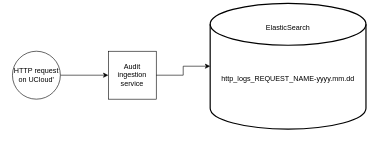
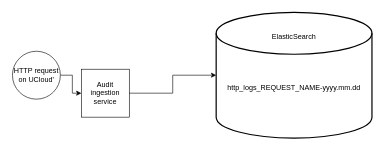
  <mxCell id="0" />
  <mxCell id="1" parent="0" />
- <mxCell id="2" value="&lt;div&gt;ElasticSearch&lt;/div&gt;&lt;div&gt;&lt;br&gt;&lt;/div&gt;&lt;div&gt;&lt;br&gt;&lt;/div&gt;&lt;div&gt;&lt;br&gt;&lt;/div&gt;&lt;div&gt;&lt;br&gt;&lt;/div&gt;&lt;div&gt;&lt;br&gt;&lt;/div&gt;&lt;div&gt;http_logs_REQUEST_NAME-yyyy.mm.dd&lt;br&gt;&lt;/div&gt;&lt;div&gt;&lt;br&gt;&lt;/div&gt;&lt;div&gt;&lt;br&gt;&lt;/div&gt;&lt;div&gt;&lt;br&gt;&lt;/div&gt;" style="strokeWidth=2;html=1;shape=mxgraph.flowchart.database;whiteSpace=wrap;" vertex="1" parent="1"><mxGeometry x="350" y="5" width="260" height="210" as="geometry" /></mxCell>
+ <mxCell id="2" value="&lt;div&gt;ElasticSearch&lt;/div&gt;&lt;div&gt;&lt;br&gt;&lt;/div&gt;&lt;div&gt;&lt;br&gt;&lt;/div&gt;&lt;div&gt;&lt;br&gt;&lt;/div&gt;&lt;div&gt;&lt;br&gt;&lt;/div&gt;&lt;div&gt;&lt;br&gt;&lt;/div&gt;&lt;div&gt;http_logs_REQUEST_NAME-yyyy.mm.dd&lt;br&gt;&lt;/div&gt;&lt;div&gt;&lt;br&gt;&lt;/div&gt;&lt;div&gt;&lt;br&gt;&lt;/div&gt;&lt;div&gt;&lt;br&gt;&lt;/div&gt;" style="strokeWidth=2;html=1;shape=mxgraph.flowchart.database;whiteSpace=wrap;" vertex="1" parent="1"><mxGeometry x="360" y="20" width="260" height="210" as="geometry" /></mxCell>
  <mxCell id="3" style="edgeStyle=orthogonalEdgeStyle;rounded=0;orthogonalLoop=1;jettySize=auto;html=1;exitX=1;exitY=0.5;exitDx=0;exitDy=0;entryX=0;entryY=0.5;entryDx=0;entryDy=0;" edge="1" parent="1" source="4" target="5"><mxGeometry relative="1" as="geometry" /></mxCell>
  <mxCell id="4" value="&lt;div&gt;HTTP request on UCloud'&lt;/div&gt;" style="ellipse;whiteSpace=wrap;html=1;aspect=fixed;" vertex="1" parent="1"><mxGeometry x="20" y="85" width="80" height="80" as="geometry" /></mxCell>
- <mxCell id="5" value="Audit ingestion service" style="whiteSpace=wrap;html=1;aspect=fixed;" vertex="1" parent="1"><mxGeometry x="180" y="85" width="80" height="80" as="geometry" /></mxCell>
+ <mxCell id="5" value="Audit ingestion service" style="whiteSpace=wrap;html=1;aspect=fixed;" vertex="1" parent="1"><mxGeometry x="135" y="115" width="80" height="80" as="geometry" /></mxCell>
  <mxCell id="6" style="edgeStyle=orthogonalEdgeStyle;rounded=0;orthogonalLoop=1;jettySize=auto;html=1;exitX=1;exitY=0.5;exitDx=0;exitDy=0;entryX=0;entryY=0.5;entryDx=0;entryDy=0;entryPerimeter=0;" edge="1" parent="1" source="5" target="2"><mxGeometry relative="1" as="geometry" /></mxCell>
